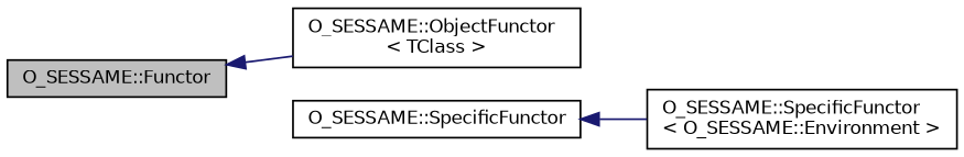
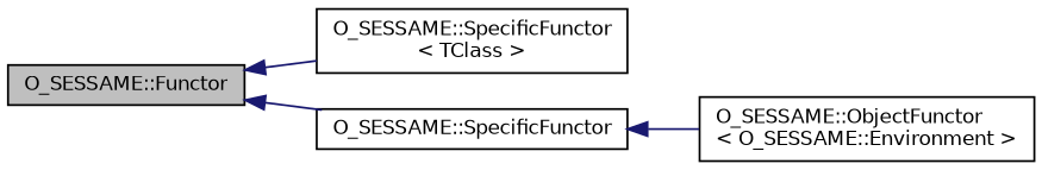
  digraph {
    rankdir=LR
    node [color=black fillcolor=white fontname=Helvetica fontsize=10 shape=record style=filled]
    edge [color=midnightblue dir=back fontname=Helvetica fontsize=10 labelfontname=Helvetica labelfontsize=10 style=solid]
    n1 [fillcolor=grey75 fontcolor=black height=0.2 label="O_SESSAME::Functor" width=0.4]
-   n2 [height=0.2 label="O_SESSAME::ObjectFunctor\l\< TClass \>" width=0.4]
+   n2 [height=0.2 label="O_SESSAME::SpecificFunctor\l\< TClass \>" width=0.4]
    n3 [height=0.2 label="O_SESSAME::SpecificFunctor" width=0.4]
-   n4 [height=0.2 label="O_SESSAME::SpecificFunctor\l\< O_SESSAME::Environment \>" width=0.4]
+   n4 [height=0.2 label="O_SESSAME::ObjectFunctor\l\< O_SESSAME::Environment \>" width=0.4]
    n1 -> n2
+   n1 -> n3
    n3 -> n4
  }
